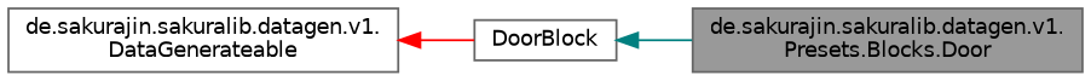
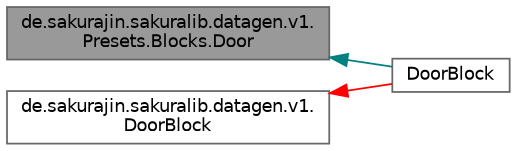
  digraph {
    rankdir=LR
    node [color=gray40 fillcolor=white fontname=Helvetica fontsize=10 shape=box style=filled]
    edge [dir=back fontname=Helvetica fontsize=10 labelfontname=Helvetica labelfontsize=10 style=solid]
    n1 [fillcolor=grey60 fontcolor=black height=0.2 label="de.sakurajin.sakuralib.datagen.v1.\lPresets.Blocks.Door" width=0.4]
    n2 [height=0.2 label=DoorBlock width=0.4]
-   n3 [height=0.2 label="de.sakurajin.sakuralib.datagen.v1.\lDataGenerateable" width=0.4]
-   n2 -> n1 [color=teal]
+   n3 [height=0.2 label="de.sakurajin.sakuralib.datagen.v1.\lDoorBlock" width=0.4]
+   n1 -> n2 [color=teal]
    n3 -> n2 [color=red]
  }
